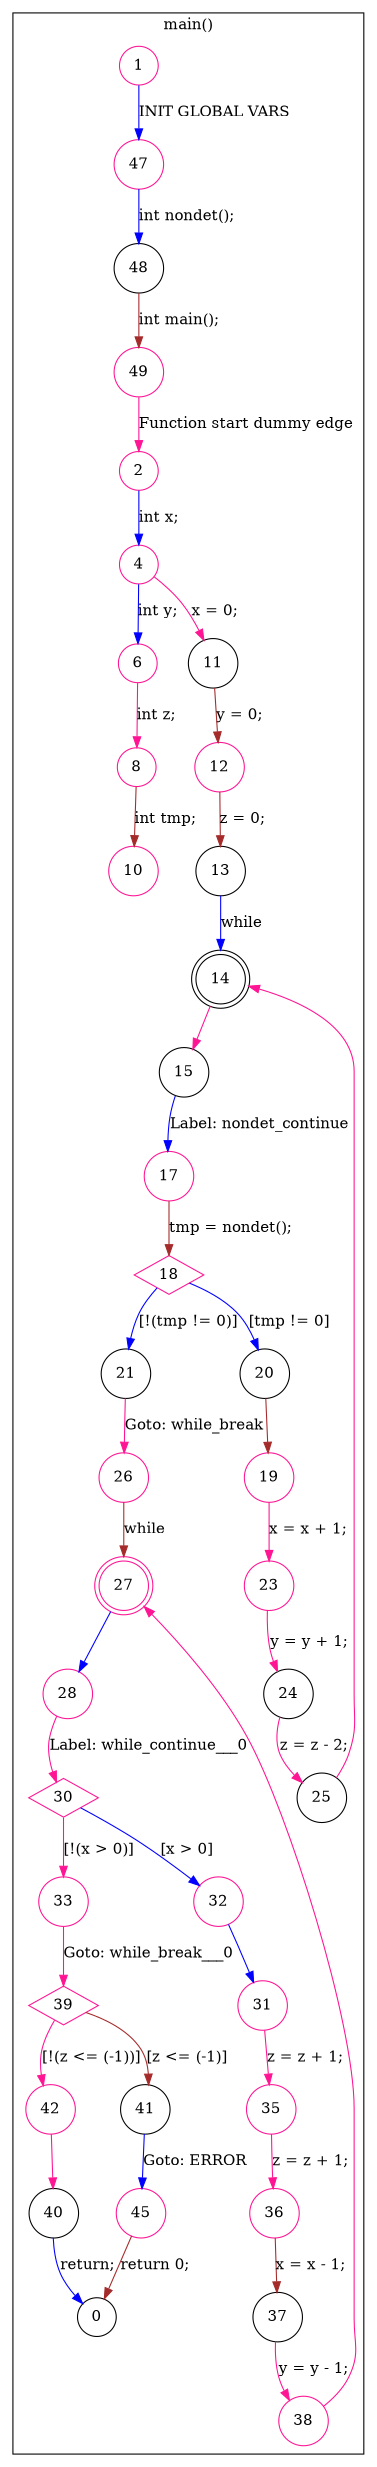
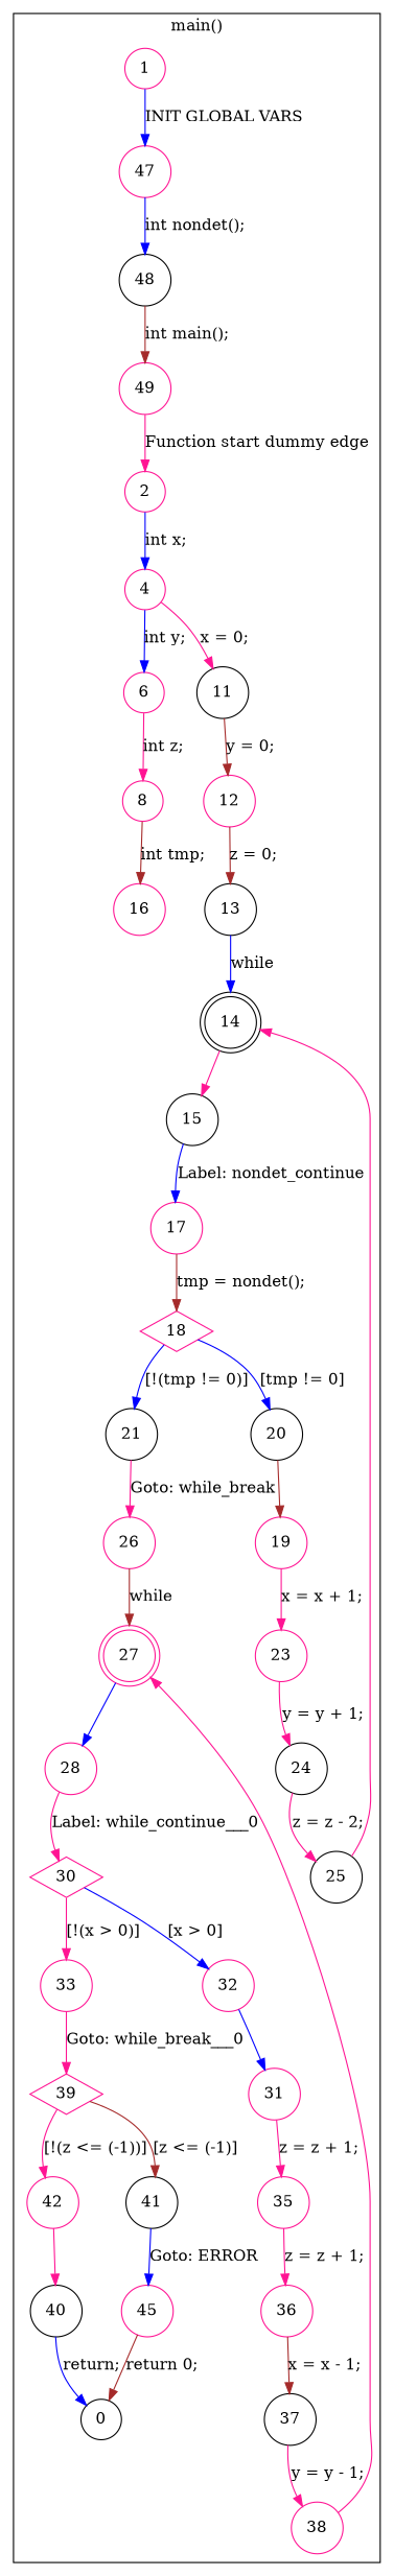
  digraph {
    node [color=deeppink shape=circle]
    edge [color=deeppink]
    14 [color=black shape=doublecircle]
    15 [color=black]
    18 [shape=diamond]
    21 [color=black]
    20 [color=black]
    27 [shape=doublecircle]
    28
    30 [shape=diamond]
    33
    32
    39 [shape=diamond]
    42
    41 [color=black]
    1
    47
    48 [color=black]
    49
    2
    4
    6
    8
-   10
+   10 [label=16]
    11 [color=black]
    12
    13 [color=black]
    17
    26
    19
    23
    24 [color=black]
    25 [color=black]
    31
    35
    36
    37 [color=black]
    38
    40 [color=black]
    45
    0 [color=black]
    subgraph cluster_1 {
      label="main()"
      14
      15
      18
      21
      20
      27
      28
      30
      33
      32
      39
      42
      41
      1
      47
      48
      49
      2
      4
      6
      8
      10
      11
      12
      13
      17
      26
      19
      23
      24
      25
      31
      35
      36
      37
      38
      40
      45
      0
    }
    14 -> 15
    15 -> 17 [color=blue label="Label: nondet_continue"]
    18 -> 21 [color=blue label="[!(tmp != 0)]"]
    18 -> 20 [color=blue label="[tmp != 0]"]
    21 -> 26 [label="Goto: while_break"]
    20 -> 19 [color=brown]
    27 -> 28 [color=blue]
    28 -> 30 [label="Label: while_continue___0"]
    30 -> 33 [label="[!(x > 0)]"]
    30 -> 32 [color=blue label="[x > 0]"]
    33 -> 39 [label="Goto: while_break___0"]
    32 -> 31 [color=blue]
    39 -> 42 [label="[!(z <= (-1))]"]
    39 -> 41 [color=brown label="[z <= (-1)]"]
    42 -> 40
    41 -> 45 [color=blue label="Goto: ERROR"]
    1 -> 47 [color=blue label="INIT GLOBAL VARS"]
    47 -> 48 [color=blue label="int nondet();"]
    48 -> 49 [color=brown label="int main();"]
    49 -> 2 [label="Function start dummy edge"]
    2 -> 4 [color=blue label="int x;"]
    4 -> 6 [color=blue label="int y;"]
    4 -> 11 [label="x = 0;"]
    6 -> 8 [label="int z;"]
    8 -> 10 [color=brown label="int tmp;"]
    11 -> 12 [color=brown label="y = 0;"]
    12 -> 13 [color=brown label="z = 0;"]
    13 -> 14 [color=blue label=while]
    17 -> 18 [color=brown label="tmp = nondet();"]
    26 -> 27 [color=brown label=while]
    19 -> 23 [label="x = x + 1;"]
    23 -> 24 [label="y = y + 1;"]
    24 -> 25 [label="z = z - 2;"]
    25 -> 14
    31 -> 35 [label="z = z + 1;"]
    35 -> 36 [label="z = z + 1;"]
    36 -> 37 [color=brown label="x = x - 1;"]
    37 -> 38 [label="y = y - 1;"]
    38 -> 27
    40 -> 0 [color=blue label="return;"]
    45 -> 0 [color=brown label="return 0;"]
  }
